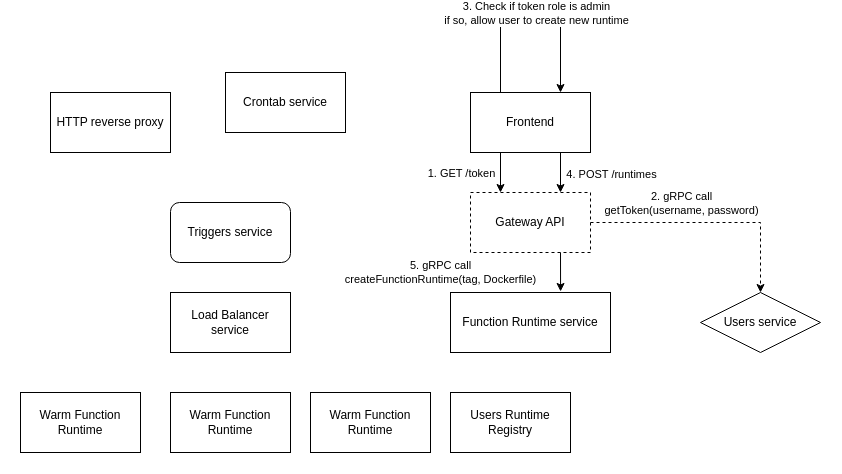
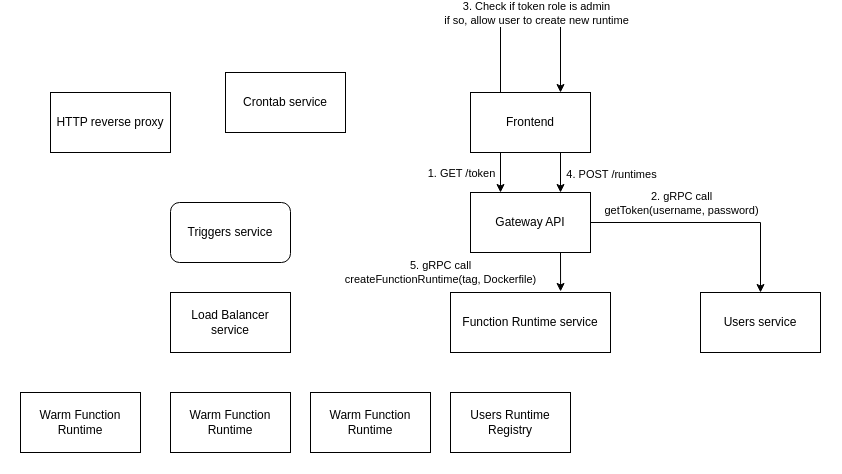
  <mxCell id="0" />
  <mxCell id="1" parent="0" />
  <mxCell id="2" value="Services" parent="0" />
  <mxCell id="3" value="Function Runtime service" style="rounded=0;whiteSpace=wrap;html=1;" parent="2" vertex="1"><mxGeometry x="450" y="290" width="160" height="60" as="geometry" /></mxCell>
- <mxCell id="4" value="Gateway API" style="rounded=0;whiteSpace=wrap;html=1;dashed=1;" parent="2" vertex="1"><mxGeometry x="470" y="190" width="120" height="60" as="geometry" /></mxCell>
+ <mxCell id="4" value="Gateway API" style="rounded=0;whiteSpace=wrap;html=1;" parent="2" vertex="1"><mxGeometry x="470" y="190" width="120" height="60" as="geometry" /></mxCell>
  <mxCell id="5" value="Frontend" style="rounded=0;whiteSpace=wrap;html=1;" parent="2" vertex="1"><mxGeometry x="470" y="90" width="120" height="60" as="geometry" /></mxCell>
  <mxCell id="6" value="Load Balancer&lt;br&gt;service" style="rounded=0;whiteSpace=wrap;html=1;" parent="2" vertex="1"><mxGeometry x="170" y="290" width="120" height="60" as="geometry" /></mxCell>
  <mxCell id="7" value="Warm Function Runtime" style="rounded=0;whiteSpace=wrap;html=1;" parent="2" vertex="1"><mxGeometry x="170" y="390" width="120" height="60" as="geometry" /></mxCell>
  <mxCell id="8" value="Warm Function Runtime" style="rounded=0;whiteSpace=wrap;html=1;" parent="2" vertex="1"><mxGeometry x="310" y="390" width="120" height="60" as="geometry" /></mxCell>
  <mxCell id="9" value="Warm Function Runtime" style="rounded=0;whiteSpace=wrap;html=1;" parent="2" vertex="1"><mxGeometry x="20" y="390" width="120" height="60" as="geometry" /></mxCell>
- <mxCell id="10" value="Users service" style="rhombus;whiteSpace=wrap;html=1;" parent="2" vertex="1"><mxGeometry x="700" y="290" width="120" height="60" as="geometry" /></mxCell>
+ <mxCell id="10" value="Users service" style="rounded=0;whiteSpace=wrap;html=1;" parent="2" vertex="1"><mxGeometry x="700" y="290" width="120" height="60" as="geometry" /></mxCell>
  <mxCell id="11" value="Triggers service" style="whiteSpace=wrap;html=1;rounded=1;" parent="2" vertex="1"><mxGeometry x="170" y="200" width="120" height="60" as="geometry" /></mxCell>
  <mxCell id="12" value="HTTP reverse proxy" style="rounded=0;whiteSpace=wrap;html=1;" parent="2" vertex="1"><mxGeometry x="50" y="90" width="120" height="60" as="geometry" /></mxCell>
  <mxCell id="13" value="Crontab service" style="rounded=0;whiteSpace=wrap;html=1;" parent="2" vertex="1"><mxGeometry x="225" y="70" width="120" height="60" as="geometry" /></mxCell>
  <mxCell id="14" value="Users Runtime Registry" style="rounded=0;whiteSpace=wrap;html=1;" parent="2" vertex="1"><mxGeometry x="450" y="390" width="120" height="60" as="geometry" /></mxCell>
  <mxCell id="15" value="Use Case: Create new runtime" parent="0" />
  <mxCell id="16" style="edgeStyle=orthogonalEdgeStyle;rounded=0;orthogonalLoop=1;jettySize=auto;html=1;exitX=0.25;exitY=1;exitDx=0;exitDy=0;entryX=0.25;entryY=0;entryDx=0;entryDy=0;" parent="15" source="5" target="4" edge="1"><mxGeometry relative="1" as="geometry" /></mxCell>
  <mxCell id="17" value="1. GET /token" style="edgeLabel;html=1;align=center;verticalAlign=middle;resizable=0;points=[];" parent="16" vertex="1" connectable="0"><mxGeometry x="-0.45" y="-1" relative="1" as="geometry"><mxPoint x="-39" y="9" as="offset" /></mxGeometry></mxCell>
  <mxCell id="18" style="edgeStyle=orthogonalEdgeStyle;rounded=0;orthogonalLoop=1;jettySize=auto;html=1;exitX=0.25;exitY=0;exitDx=0;exitDy=0;entryX=0.75;entryY=0;entryDx=0;entryDy=0;" parent="15" source="5" target="5" edge="1"><mxGeometry relative="1" as="geometry"><Array as="points"><mxPoint x="500" y="20" /><mxPoint x="560" y="20" /></Array></mxGeometry></mxCell>
  <mxCell id="19" value="3. Check if token role is admin&lt;br&gt;if so, allow user to create new runtime" style="edgeLabel;html=1;align=center;verticalAlign=middle;resizable=0;points=[];" parent="18" vertex="1" connectable="0"><mxGeometry x="0.05" relative="1" as="geometry"><mxPoint y="-10" as="offset" /></mxGeometry></mxCell>
- <mxCell id="20" style="edgeStyle=orthogonalEdgeStyle;rounded=0;orthogonalLoop=1;jettySize=auto;html=1;exitX=1;exitY=0.5;exitDx=0;exitDy=0;entryX=0.5;entryY=0;entryDx=0;entryDy=0;dashed=1;" parent="15" source="4" target="10" edge="1"><mxGeometry relative="1" as="geometry" /></mxCell>
+ <mxCell id="20" style="edgeStyle=orthogonalEdgeStyle;rounded=0;orthogonalLoop=1;jettySize=auto;html=1;exitX=1;exitY=0.5;exitDx=0;exitDy=0;entryX=0.5;entryY=0;entryDx=0;entryDy=0;" parent="15" source="4" target="10" edge="1"><mxGeometry relative="1" as="geometry" /></mxCell>
  <mxCell id="21" value="2. gRPC call&lt;br&gt;getToken(username, password)" style="edgeLabel;html=1;align=center;verticalAlign=middle;resizable=0;points=[];" parent="20" vertex="1" connectable="0"><mxGeometry x="0.108" relative="1" as="geometry"><mxPoint x="-43" y="-20" as="offset" /></mxGeometry></mxCell>
  <mxCell id="22" style="edgeStyle=orthogonalEdgeStyle;rounded=0;orthogonalLoop=1;jettySize=auto;html=1;exitX=0.75;exitY=1;exitDx=0;exitDy=0;entryX=0.75;entryY=0;entryDx=0;entryDy=0;" parent="15" source="5" target="4" edge="1"><mxGeometry relative="1" as="geometry" /></mxCell>
  <mxCell id="23" value="4. POST /runtimes" style="edgeLabel;html=1;align=center;verticalAlign=middle;resizable=0;points=[];" parent="22" vertex="1" connectable="0"><mxGeometry x="0.05" y="1" relative="1" as="geometry"><mxPoint x="49" as="offset" /></mxGeometry></mxCell>
  <mxCell id="24" value="5. gRPC call&lt;br&gt;createFunctionRuntime(tag, Dockerfile)" style="edgeStyle=orthogonalEdgeStyle;rounded=0;orthogonalLoop=1;jettySize=auto;html=1;exitX=0.75;exitY=1;exitDx=0;exitDy=0;entryX=0.688;entryY=-0.017;entryDx=0;entryDy=0;entryPerimeter=0;" parent="15" source="4" target="3" edge="1"><mxGeometry x="0.013" y="-120" relative="1" as="geometry"><mxPoint as="offset" /></mxGeometry></mxCell>
